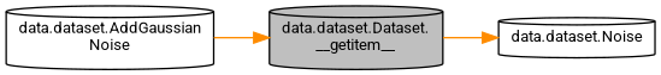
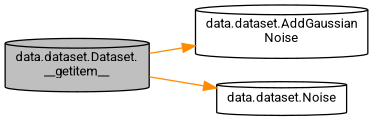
  digraph {
    fontname=Roboto
    rankdir=LR
    node [color=black fillcolor=white fontname=Roboto fontsize=10 shape=cylinder style=filled]
    edge [color=darkorange fontname=Roboto fontsize=10 labelfontname=Helvetica labelfontsize=10 style=solid]
    n1 [fillcolor=grey75 fontcolor=black height=0.2 label="data.dataset.Dataset.\l__getitem__" width=0.4]
    n2 [height=0.2 label="data.dataset.AddGaussian\lNoise" width=0.4]
    n3 [height=0.2 label="data.dataset.Noise" width=0.4]
-   n2 -> n1
+   n1 -> n2
    n1 -> n3
  }
